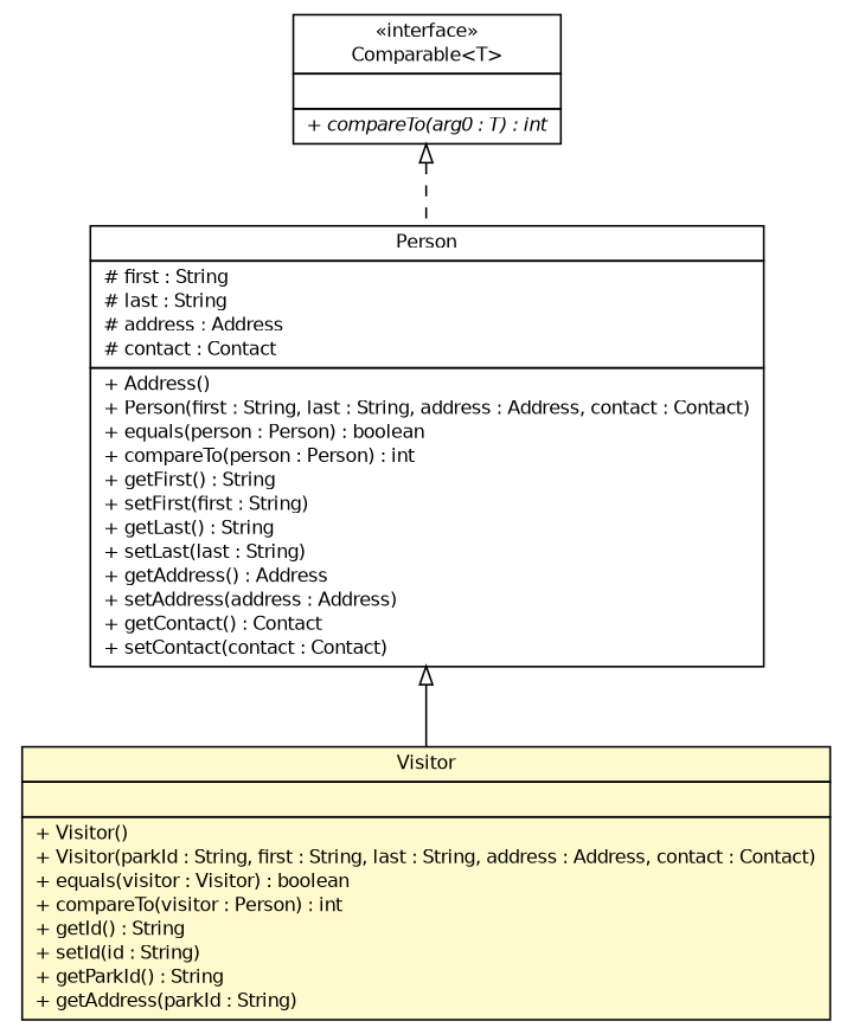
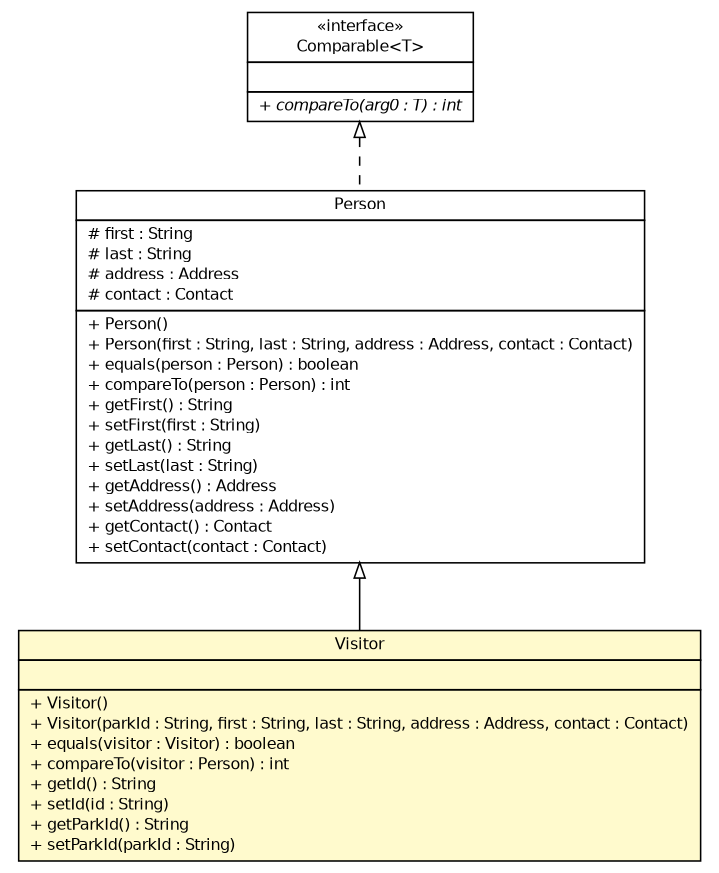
  digraph {
    nodesep=0.25
    ranksep=0.5
    node [fontcolor=black fontname=Helvetica fontsize=10.0 shape=plaintext]
    edge [arrowtail=empty dir=back fontname=Helvetica fontsize=10 headport=p labelfontname=Helvetica labelfontsize=10 tailport=p]
-   n1 [label=<<table title="edu.easternct.csc231.nationalparks.models.Visitor" border="0" cellborder="1" cellspacing="0" cellpadding="2" port="p" bgcolor="lemonChiffon" href="./Visitor.html"> 		<tr><td><table border="0" cellspacing="0" cellpadding="1"> <tr><td align="center" balign="center"> Visitor </td></tr> 		</table></td></tr> 		<tr><td><table border="0" cellspacing="0" cellpadding="1"> <tr><td align="left" balign="left">  </td></tr> 		</table></td></tr> 		<tr><td><table border="0" cellspacing="0" cellpadding="1"> <tr><td align="left" balign="left"> + Visitor() </td></tr> <tr><td align="left" balign="left"> + Visitor(parkId : String, first : String, last : String, address : Address, contact : Contact) </td></tr> <tr><td align="left" balign="left"> + equals(visitor : Visitor) : boolean </td></tr> <tr><td align="left" balign="left"> + compareTo(visitor : Person) : int </td></tr> <tr><td align="left" balign="left"> + getId() : String </td></tr> <tr><td align="left" balign="left"> + setId(id : String) </td></tr> <tr><td align="left" balign="left"> + getParkId() : String </td></tr> <tr><td align="left" balign="left"> + getAddress(parkId : String) </td></tr> 		</table></td></tr> 		</table>>]
-   n2 [label=<<table title="edu.easternct.csc231.nationalparks.models.Person" border="0" cellborder="1" cellspacing="0" cellpadding="2" port="p" href="./Person.html"> 		<tr><td><table border="0" cellspacing="0" cellpadding="1"> <tr><td align="center" balign="center"> Person </td></tr> 		</table></td></tr> 		<tr><td><table border="0" cellspacing="0" cellpadding="1"> <tr><td align="left" balign="left"> # first : String </td></tr> <tr><td align="left" balign="left"> # last : String </td></tr> <tr><td align="left" balign="left"> # address : Address </td></tr> <tr><td align="left" balign="left"> # contact : Contact </td></tr> 		</table></td></tr> 		<tr><td><table border="0" cellspacing="0" cellpadding="1"> <tr><td align="left" balign="left"> + Address() </td></tr> <tr><td align="left" balign="left"> + Person(first : String, last : String, address : Address, contact : Contact) </td></tr> <tr><td align="left" balign="left"> + equals(person : Person) : boolean </td></tr> <tr><td align="left" balign="left"> + compareTo(person : Person) : int </td></tr> <tr><td align="left" balign="left"> + getFirst() : String </td></tr> <tr><td align="left" balign="left"> + setFirst(first : String) </td></tr> <tr><td align="left" balign="left"> + getLast() : String </td></tr> <tr><td align="left" balign="left"> + setLast(last : String) </td></tr> <tr><td align="left" balign="left"> + getAddress() : Address </td></tr> <tr><td align="left" balign="left"> + setAddress(address : Address) </td></tr> <tr><td align="left" balign="left"> + getContact() : Contact </td></tr> <tr><td align="left" balign="left"> + setContact(contact : Contact) </td></tr> 		</table></td></tr> 		</table>>]
+   n1 [label=<<table title="edu.easternct.csc231.nationalparks.models.Visitor" border="0" cellborder="1" cellspacing="0" cellpadding="2" port="p" bgcolor="lemonChiffon" href="./Visitor.html"> 		<tr><td><table border="0" cellspacing="0" cellpadding="1"> <tr><td align="center" balign="center"> Visitor </td></tr> 		</table></td></tr> 		<tr><td><table border="0" cellspacing="0" cellpadding="1"> <tr><td align="left" balign="left">  </td></tr> 		</table></td></tr> 		<tr><td><table border="0" cellspacing="0" cellpadding="1"> <tr><td align="left" balign="left"> + Visitor() </td></tr> <tr><td align="left" balign="left"> + Visitor(parkId : String, first : String, last : String, address : Address, contact : Contact) </td></tr> <tr><td align="left" balign="left"> + equals(visitor : Visitor) : boolean </td></tr> <tr><td align="left" balign="left"> + compareTo(visitor : Person) : int </td></tr> <tr><td align="left" balign="left"> + getId() : String </td></tr> <tr><td align="left" balign="left"> + setId(id : String) </td></tr> <tr><td align="left" balign="left"> + getParkId() : String </td></tr> <tr><td align="left" balign="left"> + setParkId(parkId : String) </td></tr> 		</table></td></tr> 		</table>>]
+   n2 [label=<<table title="edu.easternct.csc231.nationalparks.models.Person" border="0" cellborder="1" cellspacing="0" cellpadding="2" port="p" href="./Person.html"> 		<tr><td><table border="0" cellspacing="0" cellpadding="1"> <tr><td align="center" balign="center"> Person </td></tr> 		</table></td></tr> 		<tr><td><table border="0" cellspacing="0" cellpadding="1"> <tr><td align="left" balign="left"> # first : String </td></tr> <tr><td align="left" balign="left"> # last : String </td></tr> <tr><td align="left" balign="left"> # address : Address </td></tr> <tr><td align="left" balign="left"> # contact : Contact </td></tr> 		</table></td></tr> 		<tr><td><table border="0" cellspacing="0" cellpadding="1"> <tr><td align="left" balign="left"> + Person() </td></tr> <tr><td align="left" balign="left"> + Person(first : String, last : String, address : Address, contact : Contact) </td></tr> <tr><td align="left" balign="left"> + equals(person : Person) : boolean </td></tr> <tr><td align="left" balign="left"> + compareTo(person : Person) : int </td></tr> <tr><td align="left" balign="left"> + getFirst() : String </td></tr> <tr><td align="left" balign="left"> + setFirst(first : String) </td></tr> <tr><td align="left" balign="left"> + getLast() : String </td></tr> <tr><td align="left" balign="left"> + setLast(last : String) </td></tr> <tr><td align="left" balign="left"> + getAddress() : Address </td></tr> <tr><td align="left" balign="left"> + setAddress(address : Address) </td></tr> <tr><td align="left" balign="left"> + getContact() : Contact </td></tr> <tr><td align="left" balign="left"> + setContact(contact : Contact) </td></tr> 		</table></td></tr> 		</table>>]
    n3 [label=<<table title="java.lang.Comparable" border="0" cellborder="1" cellspacing="0" cellpadding="2" port="p" href="http://java.sun.com/j2se/1.4.2/docs/api/java/lang/Comparable.html"> 		<tr><td><table border="0" cellspacing="0" cellpadding="1"> <tr><td align="center" balign="center"> &#171;interface&#187; </td></tr> <tr><td align="center" balign="center"> Comparable&lt;T&gt; </td></tr> 		</table></td></tr> 		<tr><td><table border="0" cellspacing="0" cellpadding="1"> <tr><td align="left" balign="left">  </td></tr> 		</table></td></tr> 		<tr><td><table border="0" cellspacing="0" cellpadding="1"> <tr><td align="left" balign="left"><font face="Helvetica-Oblique" point-size="10.0"> + compareTo(arg0 : T) : int </font></td></tr> 		</table></td></tr> 		</table>>]
    n2 -> n1
    n3 -> n2 [style=dashed]
  }
